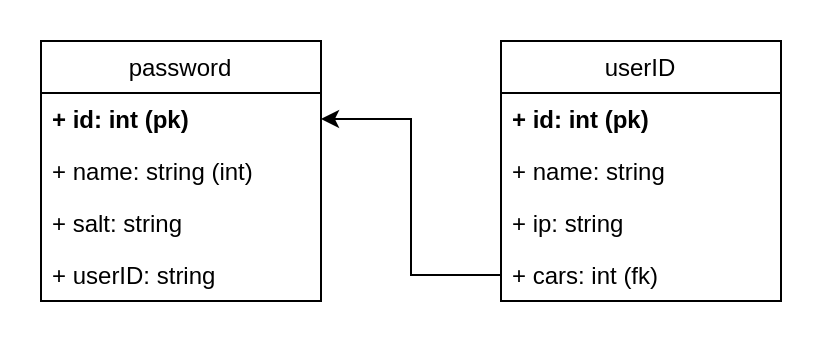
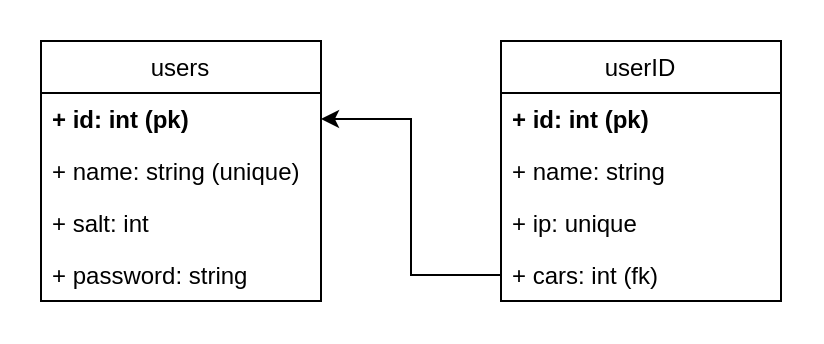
  <mxCell id="0" />
  <mxCell id="1" parent="0" />
- <mxCell id="2" value="password" style="swimlane;fontStyle=0;childLayout=stackLayout;horizontal=1;startSize=26;fillColor=none;horizontalStack=0;resizeParent=1;resizeParentMax=0;resizeLast=0;collapsible=1;marginBottom=0;" parent="1" vertex="1"><mxGeometry x="20" y="20" width="140" height="130" as="geometry" /></mxCell>
+ <mxCell id="2" value="users" style="swimlane;fontStyle=0;childLayout=stackLayout;horizontal=1;startSize=26;fillColor=none;horizontalStack=0;resizeParent=1;resizeParentMax=0;resizeLast=0;collapsible=1;marginBottom=0;" parent="1" vertex="1"><mxGeometry x="20" y="20" width="140" height="130" as="geometry" /></mxCell>
  <mxCell id="3" value="+ id: int (pk)" style="text;strokeColor=none;fillColor=none;align=left;verticalAlign=top;spacingLeft=4;spacingRight=4;overflow=hidden;rotatable=0;points=[[0,0.5],[1,0.5]];portConstraint=eastwest;fontStyle=1" parent="2" vertex="1"><mxGeometry y="26" width="140" height="26" as="geometry" /></mxCell>
- <mxCell id="4" value="+ name: string (int)" style="text;strokeColor=none;fillColor=none;align=left;verticalAlign=top;spacingLeft=4;spacingRight=4;overflow=hidden;rotatable=0;points=[[0,0.5],[1,0.5]];portConstraint=eastwest;" parent="2" vertex="1"><mxGeometry y="52" width="140" height="26" as="geometry" /></mxCell>
- <mxCell id="5" value="+ salt: string" style="text;strokeColor=none;fillColor=none;align=left;verticalAlign=top;spacingLeft=4;spacingRight=4;overflow=hidden;rotatable=0;points=[[0,0.5],[1,0.5]];portConstraint=eastwest;" parent="2" vertex="1"><mxGeometry y="78" width="140" height="26" as="geometry" /></mxCell>
- <mxCell id="6" value="+ userID: string" style="text;strokeColor=none;fillColor=none;align=left;verticalAlign=top;spacingLeft=4;spacingRight=4;overflow=hidden;rotatable=0;points=[[0,0.5],[1,0.5]];portConstraint=eastwest;" parent="2" vertex="1"><mxGeometry y="104" width="140" height="26" as="geometry" /></mxCell>
+ <mxCell id="4" value="+ name: string (unique)" style="text;strokeColor=none;fillColor=none;align=left;verticalAlign=top;spacingLeft=4;spacingRight=4;overflow=hidden;rotatable=0;points=[[0,0.5],[1,0.5]];portConstraint=eastwest;" parent="2" vertex="1"><mxGeometry y="52" width="140" height="26" as="geometry" /></mxCell>
+ <mxCell id="5" value="+ salt: int" style="text;strokeColor=none;fillColor=none;align=left;verticalAlign=top;spacingLeft=4;spacingRight=4;overflow=hidden;rotatable=0;points=[[0,0.5],[1,0.5]];portConstraint=eastwest;" parent="2" vertex="1"><mxGeometry y="78" width="140" height="26" as="geometry" /></mxCell>
+ <mxCell id="6" value="+ password: string" style="text;strokeColor=none;fillColor=none;align=left;verticalAlign=top;spacingLeft=4;spacingRight=4;overflow=hidden;rotatable=0;points=[[0,0.5],[1,0.5]];portConstraint=eastwest;" parent="2" vertex="1"><mxGeometry y="104" width="140" height="26" as="geometry" /></mxCell>
  <mxCell id="7" value="userID" style="swimlane;fontStyle=0;childLayout=stackLayout;horizontal=1;startSize=26;fillColor=none;horizontalStack=0;resizeParent=1;resizeParentMax=0;resizeLast=0;collapsible=1;marginBottom=0;" parent="1" vertex="1"><mxGeometry x="250" y="20" width="140" height="130" as="geometry" /></mxCell>
  <mxCell id="8" value="+ id: int (pk)" style="text;strokeColor=none;fillColor=none;align=left;verticalAlign=top;spacingLeft=4;spacingRight=4;overflow=hidden;rotatable=0;points=[[0,0.5],[1,0.5]];portConstraint=eastwest;fontStyle=1" parent="7" vertex="1"><mxGeometry y="26" width="140" height="26" as="geometry" /></mxCell>
  <mxCell id="9" value="+ name: string" style="text;strokeColor=none;fillColor=none;align=left;verticalAlign=top;spacingLeft=4;spacingRight=4;overflow=hidden;rotatable=0;points=[[0,0.5],[1,0.5]];portConstraint=eastwest;" vertex="1" parent="7"><mxGeometry y="52" width="140" height="26" as="geometry" /></mxCell>
- <mxCell id="10" value="+ ip: string" style="text;strokeColor=none;fillColor=none;align=left;verticalAlign=top;spacingLeft=4;spacingRight=4;overflow=hidden;rotatable=0;points=[[0,0.5],[1,0.5]];portConstraint=eastwest;" vertex="1" parent="7"><mxGeometry y="78" width="140" height="26" as="geometry" /></mxCell>
+ <mxCell id="10" value="+ ip: unique" style="text;strokeColor=none;fillColor=none;align=left;verticalAlign=top;spacingLeft=4;spacingRight=4;overflow=hidden;rotatable=0;points=[[0,0.5],[1,0.5]];portConstraint=eastwest;" vertex="1" parent="7"><mxGeometry y="78" width="140" height="26" as="geometry" /></mxCell>
  <mxCell id="11" value="+ cars: int (fk)" style="text;strokeColor=none;fillColor=none;align=left;verticalAlign=top;spacingLeft=4;spacingRight=4;overflow=hidden;rotatable=0;points=[[0,0.5],[1,0.5]];portConstraint=eastwest;" parent="7" vertex="1"><mxGeometry y="104" width="140" height="26" as="geometry" /></mxCell>
  <mxCell id="12" style="edgeStyle=orthogonalEdgeStyle;rounded=0;orthogonalLoop=1;jettySize=auto;html=1;exitX=0;exitY=0.5;exitDx=0;exitDy=0;entryX=1;entryY=0.5;entryDx=0;entryDy=0;" parent="1" source="11" target="3" edge="1"><mxGeometry relative="1" as="geometry" /></mxCell>
